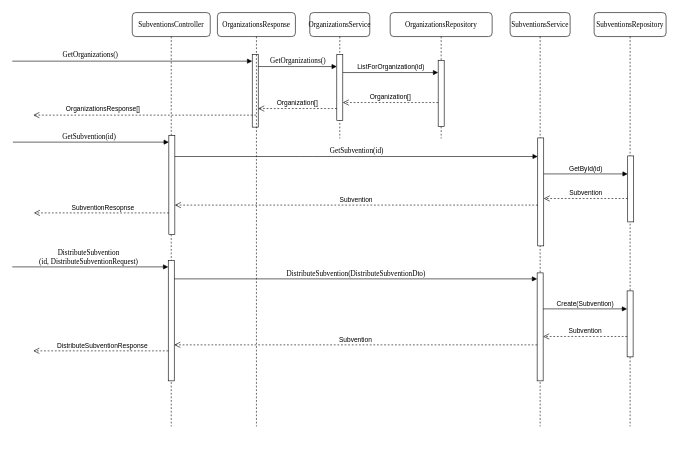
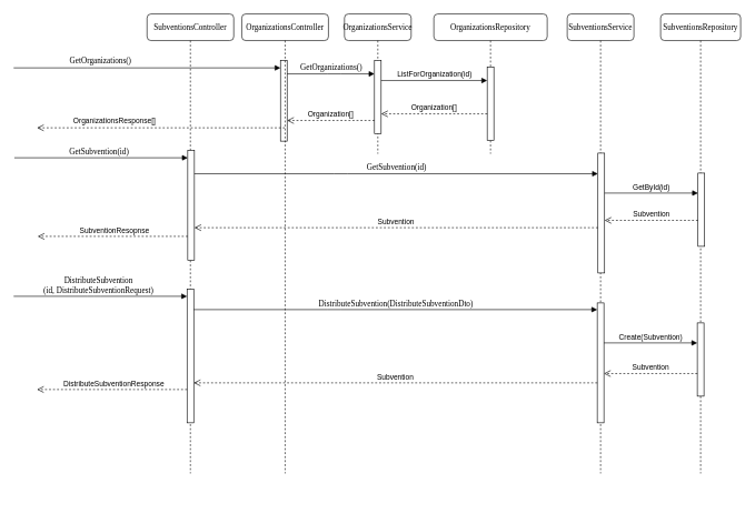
  <mxCell id="0" />
  <mxCell id="1" parent="0" />
  <mxCell id="2" value="SubventionsController" style="shape=umlLifeline;perimeter=lifelinePerimeter;whiteSpace=wrap;html=1;container=1;collapsible=0;recursiveResize=0;outlineConnect=0;rounded=1;shadow=0;comic=0;labelBackgroundColor=none;strokeWidth=1;fontFamily=Verdana;fontSize=12;align=center;" parent="1" vertex="1"><mxGeometry x="220" y="20" width="130" height="690" as="geometry" /></mxCell>
  <mxCell id="3" value="" style="html=1;points=[];perimeter=orthogonalPerimeter;rounded=0;shadow=0;comic=0;labelBackgroundColor=none;strokeWidth=1;fontFamily=Verdana;fontSize=12;align=center;" parent="2" vertex="1"><mxGeometry x="60" y="413" width="10" height="201" as="geometry" /></mxCell>
  <mxCell id="4" value="" style="html=1;points=[];perimeter=orthogonalPerimeter;rounded=0;shadow=0;comic=0;labelBackgroundColor=none;strokeWidth=1;fontFamily=Verdana;fontSize=12;align=center;" parent="2" vertex="1"><mxGeometry x="200" y="70" width="10" height="121" as="geometry" /></mxCell>
  <mxCell id="5" value="GetOrganizations()" style="html=1;verticalAlign=bottom;endArrow=block;labelBackgroundColor=none;fontFamily=Verdana;fontSize=12;edgeStyle=elbowEdgeStyle;elbow=vertical;" parent="2" target="4" edge="1"><mxGeometry x="-0.35" y="1" relative="1" as="geometry"><mxPoint x="-200" y="81" as="sourcePoint" /><Array as="points"><mxPoint x="-80" y="81" /><mxPoint x="-140" y="241" /><mxPoint x="-20" y="401" /><mxPoint x="-20" y="231" /><mxPoint x="-20" y="241" /></Array><mxPoint as="offset" /></mxGeometry></mxCell>
  <mxCell id="6" value="OrganizationsResponse[]" style="html=1;verticalAlign=bottom;endArrow=open;dashed=1;endSize=8;rounded=0;" parent="2" edge="1" source="34"><mxGeometry x="0.378" y="-1" relative="1" as="geometry"><mxPoint x="60" y="171" as="sourcePoint" /><mxPoint x="-165" y="171" as="targetPoint" /><Array as="points"><mxPoint x="-20" y="171" /><mxPoint x="-80" y="171" /></Array><mxPoint as="offset" /></mxGeometry></mxCell>
  <mxCell id="7" value="SubventionsService" style="shape=umlLifeline;perimeter=lifelinePerimeter;whiteSpace=wrap;html=1;container=1;collapsible=0;recursiveResize=0;outlineConnect=0;rounded=1;shadow=0;comic=0;labelBackgroundColor=none;strokeWidth=1;fontFamily=Verdana;fontSize=12;align=center;" parent="1" vertex="1"><mxGeometry x="850" y="20" width="100" height="690" as="geometry" /></mxCell>
  <mxCell id="8" value="" style="html=1;points=[];perimeter=orthogonalPerimeter;rounded=0;shadow=0;comic=0;labelBackgroundColor=none;strokeWidth=1;fontFamily=Verdana;fontSize=12;align=center;" parent="7" vertex="1"><mxGeometry x="45" y="434" width="10" height="180" as="geometry" /></mxCell>
  <mxCell id="9" value="SubventionsRepository" style="shape=umlLifeline;perimeter=lifelinePerimeter;whiteSpace=wrap;html=1;container=1;collapsible=0;recursiveResize=0;outlineConnect=0;rounded=1;shadow=0;comic=0;labelBackgroundColor=none;strokeWidth=1;fontFamily=Verdana;fontSize=12;align=center;" parent="1" vertex="1"><mxGeometry x="990" y="20" width="120" height="690" as="geometry" /></mxCell>
  <mxCell id="10" value="" style="html=1;points=[];perimeter=orthogonalPerimeter;" parent="9" vertex="1"><mxGeometry x="55" y="464" width="10" height="110" as="geometry" /></mxCell>
  <mxCell id="11" value="DistributeSubvention&lt;br&gt;(id, DistributeSubventionRequest)" style="html=1;verticalAlign=bottom;endArrow=block;labelBackgroundColor=none;fontFamily=Verdana;fontSize=12;edgeStyle=elbowEdgeStyle;elbow=vertical;" parent="1" target="3" edge="1"><mxGeometry x="-0.023" relative="1" as="geometry"><mxPoint x="20" y="444" as="sourcePoint" /><Array as="points"><mxPoint x="140" y="444" /><mxPoint x="80" y="604" /><mxPoint x="200" y="764" /><mxPoint x="200" y="594" /><mxPoint x="200" y="604" /></Array><mxPoint as="offset" /></mxGeometry></mxCell>
  <mxCell id="12" value="DistributeSubvention(DistributeSubventionDto)" style="html=1;verticalAlign=bottom;endArrow=block;labelBackgroundColor=none;fontFamily=Verdana;fontSize=12;edgeStyle=elbowEdgeStyle;elbow=vertical;" parent="1" source="3" target="8" edge="1"><mxGeometry relative="1" as="geometry"><mxPoint x="400" y="454" as="sourcePoint" /><Array as="points"><mxPoint x="500" y="464" /></Array></mxGeometry></mxCell>
  <mxCell id="13" value="Create(Subvention)" style="html=1;verticalAlign=bottom;endArrow=block;rounded=0;" parent="1" source="8" target="10" edge="1"><mxGeometry relative="1" as="geometry"><mxPoint x="750" y="464" as="sourcePoint" /><Array as="points"><mxPoint x="1040" y="514" /></Array></mxGeometry></mxCell>
  <mxCell id="14" value="Subvention" style="html=1;verticalAlign=bottom;endArrow=open;dashed=1;endSize=8;rounded=0;" parent="1" source="10" target="8" edge="1"><mxGeometry relative="1" as="geometry"><mxPoint x="750" y="540" as="targetPoint" /><Array as="points"><mxPoint x="960" y="560" /></Array></mxGeometry></mxCell>
  <mxCell id="15" value="Subvention" style="html=1;verticalAlign=bottom;endArrow=open;dashed=1;endSize=8;rounded=0;" parent="1" source="8" target="3" edge="1"><mxGeometry relative="1" as="geometry"><mxPoint x="420" y="604" as="sourcePoint" /><mxPoint x="340" y="604" as="targetPoint" /><Array as="points"><mxPoint x="510" y="574" /></Array></mxGeometry></mxCell>
  <mxCell id="16" value="DistributeSubventionResponse" style="html=1;verticalAlign=bottom;endArrow=open;dashed=1;endSize=8;rounded=0;" parent="1" source="3" edge="1"><mxGeometry x="-0.025" relative="1" as="geometry"><mxPoint x="290" y="604" as="sourcePoint" /><mxPoint x="55" y="584" as="targetPoint" /><Array as="points"><mxPoint x="200" y="584" /></Array><mxPoint as="offset" /></mxGeometry></mxCell>
  <mxCell id="17" value="&lt;div&gt;OrganizationsRepository&lt;/div&gt;" style="shape=umlLifeline;perimeter=lifelinePerimeter;whiteSpace=wrap;html=1;container=1;collapsible=0;recursiveResize=0;outlineConnect=0;rounded=1;shadow=0;comic=0;labelBackgroundColor=none;strokeWidth=1;fontFamily=Verdana;fontSize=12;align=center;" parent="1" vertex="1"><mxGeometry x="650" y="20" width="170" height="210" as="geometry" /></mxCell>
  <mxCell id="18" value="" style="html=1;points=[];perimeter=orthogonalPerimeter;" parent="17" vertex="1"><mxGeometry x="80" y="80" width="10" height="110" as="geometry" /></mxCell>
  <mxCell id="19" value="OrganizationsService" style="shape=umlLifeline;perimeter=lifelinePerimeter;whiteSpace=wrap;html=1;container=1;collapsible=0;recursiveResize=0;outlineConnect=0;rounded=1;shadow=0;comic=0;labelBackgroundColor=none;strokeWidth=1;fontFamily=Verdana;fontSize=12;align=center;" parent="1" vertex="1"><mxGeometry x="516" y="20" width="100" height="210" as="geometry" /></mxCell>
  <mxCell id="20" value="" style="html=1;points=[];perimeter=orthogonalPerimeter;rounded=0;shadow=0;comic=0;labelBackgroundColor=none;strokeWidth=1;fontFamily=Verdana;fontSize=12;align=center;" parent="19" vertex="1"><mxGeometry x="45" y="70" width="10" height="110" as="geometry" /></mxCell>
  <mxCell id="21" value="ListForOrganization(id)" style="html=1;verticalAlign=bottom;endArrow=block;rounded=0;" parent="19" target="18" edge="1"><mxGeometry relative="1" as="geometry"><mxPoint x="55" y="100" as="sourcePoint" /><Array as="points" /><mxPoint x="225" y="100" as="targetPoint" /></mxGeometry></mxCell>
  <mxCell id="22" value="Organization[]" style="html=1;verticalAlign=bottom;endArrow=open;dashed=1;endSize=8;rounded=0;" parent="19" source="18" edge="1"><mxGeometry relative="1" as="geometry"><mxPoint x="55" y="150" as="targetPoint" /><Array as="points"><mxPoint x="210" y="150" /></Array><mxPoint x="225" y="150" as="sourcePoint" /></mxGeometry></mxCell>
  <mxCell id="23" value="GetOrganizations()" style="html=1;verticalAlign=bottom;endArrow=block;labelBackgroundColor=none;fontFamily=Verdana;fontSize=12;edgeStyle=elbowEdgeStyle;elbow=vertical;" parent="1" source="4" target="20" edge="1"><mxGeometry relative="1" as="geometry"><mxPoint x="430" y="306" as="sourcePoint" /><Array as="points"><mxPoint x="500" y="110" /></Array><mxPoint x="905" y="306" as="targetPoint" /></mxGeometry></mxCell>
  <mxCell id="24" value="Organization[]" style="html=1;verticalAlign=bottom;endArrow=open;dashed=1;endSize=8;rounded=0;" parent="1" source="20" target="4" edge="1"><mxGeometry relative="1" as="geometry"><mxPoint x="575" y="180" as="targetPoint" /><Array as="points"><mxPoint x="510" y="180" /></Array><mxPoint x="740" y="180" as="sourcePoint" /></mxGeometry></mxCell>
  <mxCell id="25" value="" style="html=1;points=[];perimeter=orthogonalPerimeter;rounded=0;shadow=0;comic=0;labelBackgroundColor=none;strokeWidth=1;fontFamily=Verdana;fontSize=12;align=center;" parent="1" vertex="1"><mxGeometry x="896" y="229" width="10" height="180" as="geometry" /></mxCell>
  <mxCell id="26" value="" style="html=1;points=[];perimeter=orthogonalPerimeter;" parent="1" vertex="1"><mxGeometry x="1046" y="259" width="10" height="110" as="geometry" /></mxCell>
  <mxCell id="27" value="GetById(id)" style="html=1;verticalAlign=bottom;endArrow=block;rounded=0;" parent="1" source="25" target="26" edge="1"><mxGeometry relative="1" as="geometry"><mxPoint x="751" y="239" as="sourcePoint" /><Array as="points"><mxPoint x="1041" y="289" /></Array></mxGeometry></mxCell>
  <mxCell id="28" value="Subvention" style="html=1;verticalAlign=bottom;endArrow=open;dashed=1;endSize=8;rounded=0;" parent="1" edge="1"><mxGeometry relative="1" as="geometry"><mxPoint x="906" y="330" as="targetPoint" /><Array as="points"><mxPoint x="1040" y="330" /></Array><mxPoint x="1046" y="330" as="sourcePoint" /></mxGeometry></mxCell>
  <mxCell id="29" value="" style="html=1;points=[];perimeter=orthogonalPerimeter;rounded=0;shadow=0;comic=0;labelBackgroundColor=none;strokeWidth=1;fontFamily=Verdana;fontSize=12;align=center;" parent="1" vertex="1"><mxGeometry x="281" y="225" width="10" height="165" as="geometry" /></mxCell>
  <mxCell id="30" value="GetSubvention(id)" style="html=1;verticalAlign=bottom;endArrow=block;labelBackgroundColor=none;fontFamily=Verdana;fontSize=12;edgeStyle=elbowEdgeStyle;elbow=vertical;" parent="1" target="29" edge="1"><mxGeometry x="-0.023" relative="1" as="geometry"><mxPoint x="21" y="236" as="sourcePoint" /><Array as="points"><mxPoint x="141" y="236" /><mxPoint x="81" y="396" /><mxPoint x="201" y="556" /><mxPoint x="201" y="386" /><mxPoint x="201" y="396" /></Array><mxPoint as="offset" /></mxGeometry></mxCell>
  <mxCell id="31" value="&lt;div&gt;SubventionResopnse&lt;/div&gt;" style="html=1;verticalAlign=bottom;endArrow=open;dashed=1;endSize=8;rounded=0;" parent="1" edge="1"><mxGeometry x="-0.025" relative="1" as="geometry"><mxPoint x="281" y="354" as="sourcePoint" /><mxPoint x="56" y="354" as="targetPoint" /><Array as="points"><mxPoint x="201" y="354" /></Array><mxPoint as="offset" /></mxGeometry></mxCell>
  <mxCell id="32" value="GetSubvention(id)" style="html=1;verticalAlign=bottom;endArrow=block;labelBackgroundColor=none;fontFamily=Verdana;fontSize=12;edgeStyle=elbowEdgeStyle;elbow=vertical;" parent="1" source="29" target="25" edge="1"><mxGeometry relative="1" as="geometry"><mxPoint x="431" y="260" as="sourcePoint" /><Array as="points"><mxPoint x="511" y="260" /></Array><mxPoint x="906" y="260" as="targetPoint" /></mxGeometry></mxCell>
  <mxCell id="33" value="Subvention" style="html=1;verticalAlign=bottom;endArrow=open;dashed=1;endSize=8;rounded=0;" parent="1" edge="1" target="29"><mxGeometry relative="1" as="geometry"><mxPoint x="896" y="341" as="sourcePoint" /><mxPoint x="421" y="341" as="targetPoint" /><Array as="points"><mxPoint x="511" y="341" /></Array></mxGeometry></mxCell>
- <mxCell id="34" value="OrganizationsResponse" style="shape=umlLifeline;perimeter=lifelinePerimeter;whiteSpace=wrap;html=1;container=1;collapsible=0;recursiveResize=0;outlineConnect=0;rounded=1;shadow=0;comic=0;labelBackgroundColor=none;strokeWidth=1;fontFamily=Verdana;fontSize=12;align=center;" vertex="1" parent="1"><mxGeometry x="362" y="20" width="130" height="690" as="geometry" /></mxCell>
+ <mxCell id="34" value="OrganizationsController" style="shape=umlLifeline;perimeter=lifelinePerimeter;whiteSpace=wrap;html=1;container=1;collapsible=0;recursiveResize=0;outlineConnect=0;rounded=1;shadow=0;comic=0;labelBackgroundColor=none;strokeWidth=1;fontFamily=Verdana;fontSize=12;align=center;" vertex="1" parent="1"><mxGeometry x="362" y="20" width="130" height="690" as="geometry" /></mxCell>
